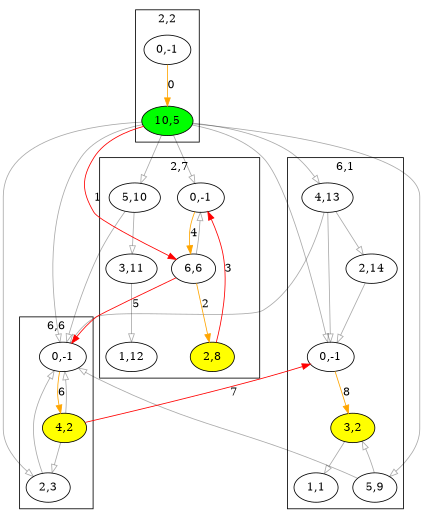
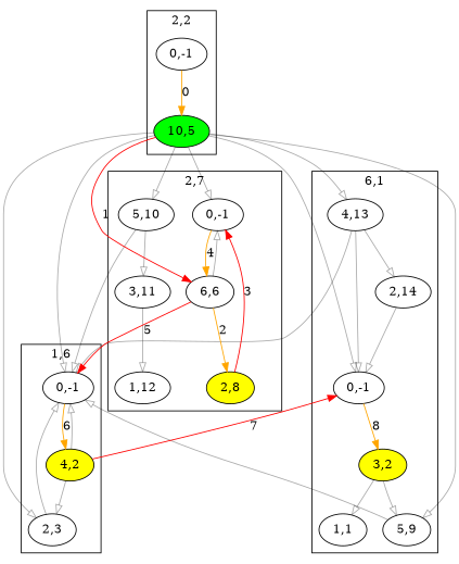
  digraph {
    compound=true
    edge [color="#00000055" fillcolor=none]
    n1 [label="0,-1"]
    n2 [label="1,1"]
    n3 [label="2,14"]
    n4 [fillcolor=yellow label="3,2" style=filled]
    n5 [label="4,13"]
    n6 [label="5,9"]
    n7 [label="0,-1"]
    n8 [label="2,3"]
    n9 [fillcolor=yellow label="4,2" style=filled]
    n10 [label="0,-1"]
    n11 [label="1,12"]
    n12 [fillcolor=yellow label="2,8" style=filled]
    n13 [label="3,11"]
    n14 [label="5,10"]
    n15 [label="6,6"]
    n16 [label="0,-1"]
    n17 [fillcolor=green label="10,5" style=filled]
    subgraph cluster_1 {
      label="6,1"
      n1
      n2
      n3
      n4
      n5
      n6
    }
    subgraph cluster_2 {
-     label="6,6"
+     label="1,6"
      n7
      n8
      n9
    }
    subgraph cluster_3 {
      label="2,7"
      n10
      n11
      n12
      n13
      n14
      n15
    }
    subgraph cluster_4 {
      label="2,2"
      n16
      n17
    }
    n1 -> n4 [color=orange fillcolor=orange label=8]
    n3 -> n1
    n4 -> n2
    n5 -> n1
    n5 -> n3
    n5 -> n7
-   n6 -> n4
+   n4 -> n6
    n6 -> n7
    n7 -> n9 [color=orange fillcolor=orange label=6]
    n8 -> n7
    n9 -> n1 [color=red fillcolor=red label=7]
    n9 -> n7
    n9 -> n8
    n10 -> n15 [color=orange fillcolor=orange label=4]
    n12 -> n10 [color=red fillcolor=red label=3]
    n13 -> n11
    n14 -> n7
    n14 -> n13
    n15 -> n7 [color=red fillcolor=red label=5]
    n15 -> n10
    n15 -> n12 [color=orange fillcolor=orange label=2]
    n16 -> n17 [color=orange fillcolor=orange label=0]
    n17 -> n1
    n17 -> n5
    n17 -> n6
    n17 -> n7
    n17 -> n8
    n17 -> n10
    n17 -> n14
    n17 -> n15 [color=red fillcolor=red label=1]
  }
